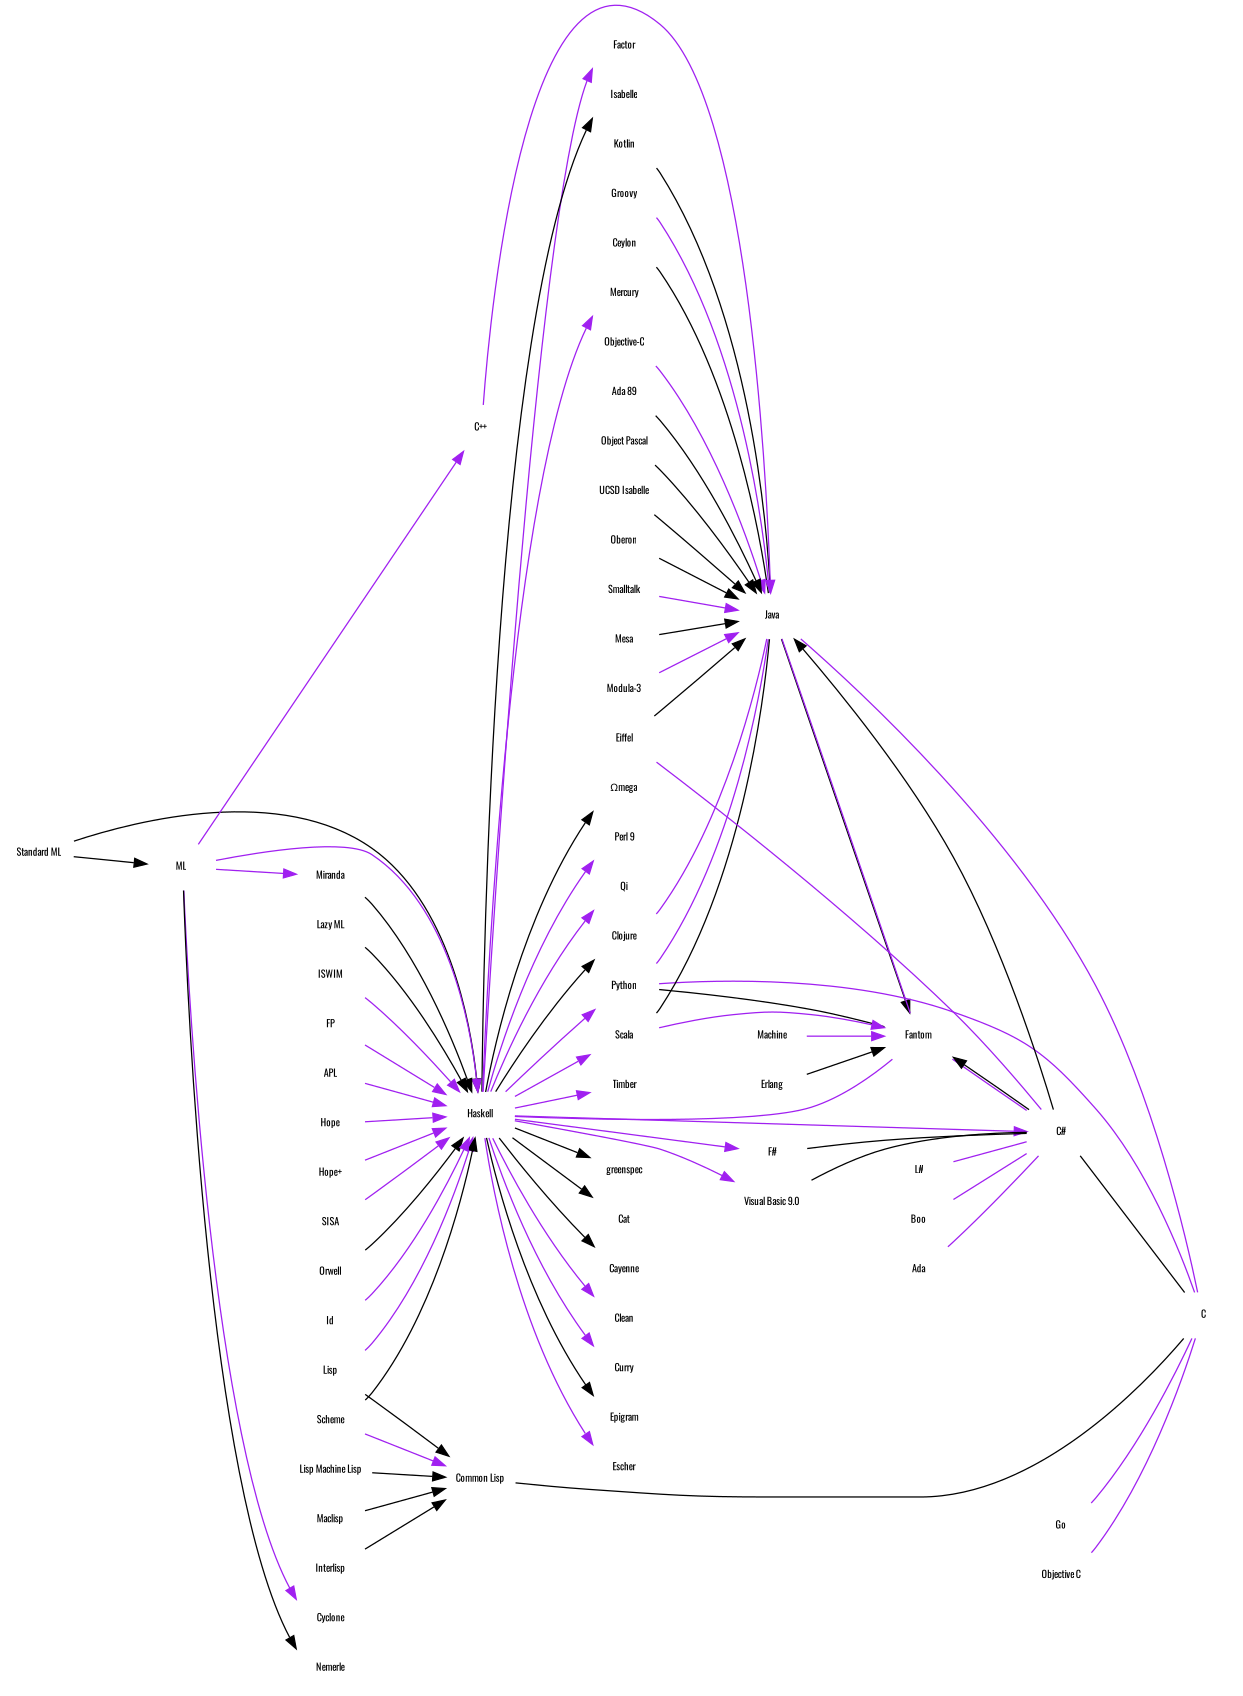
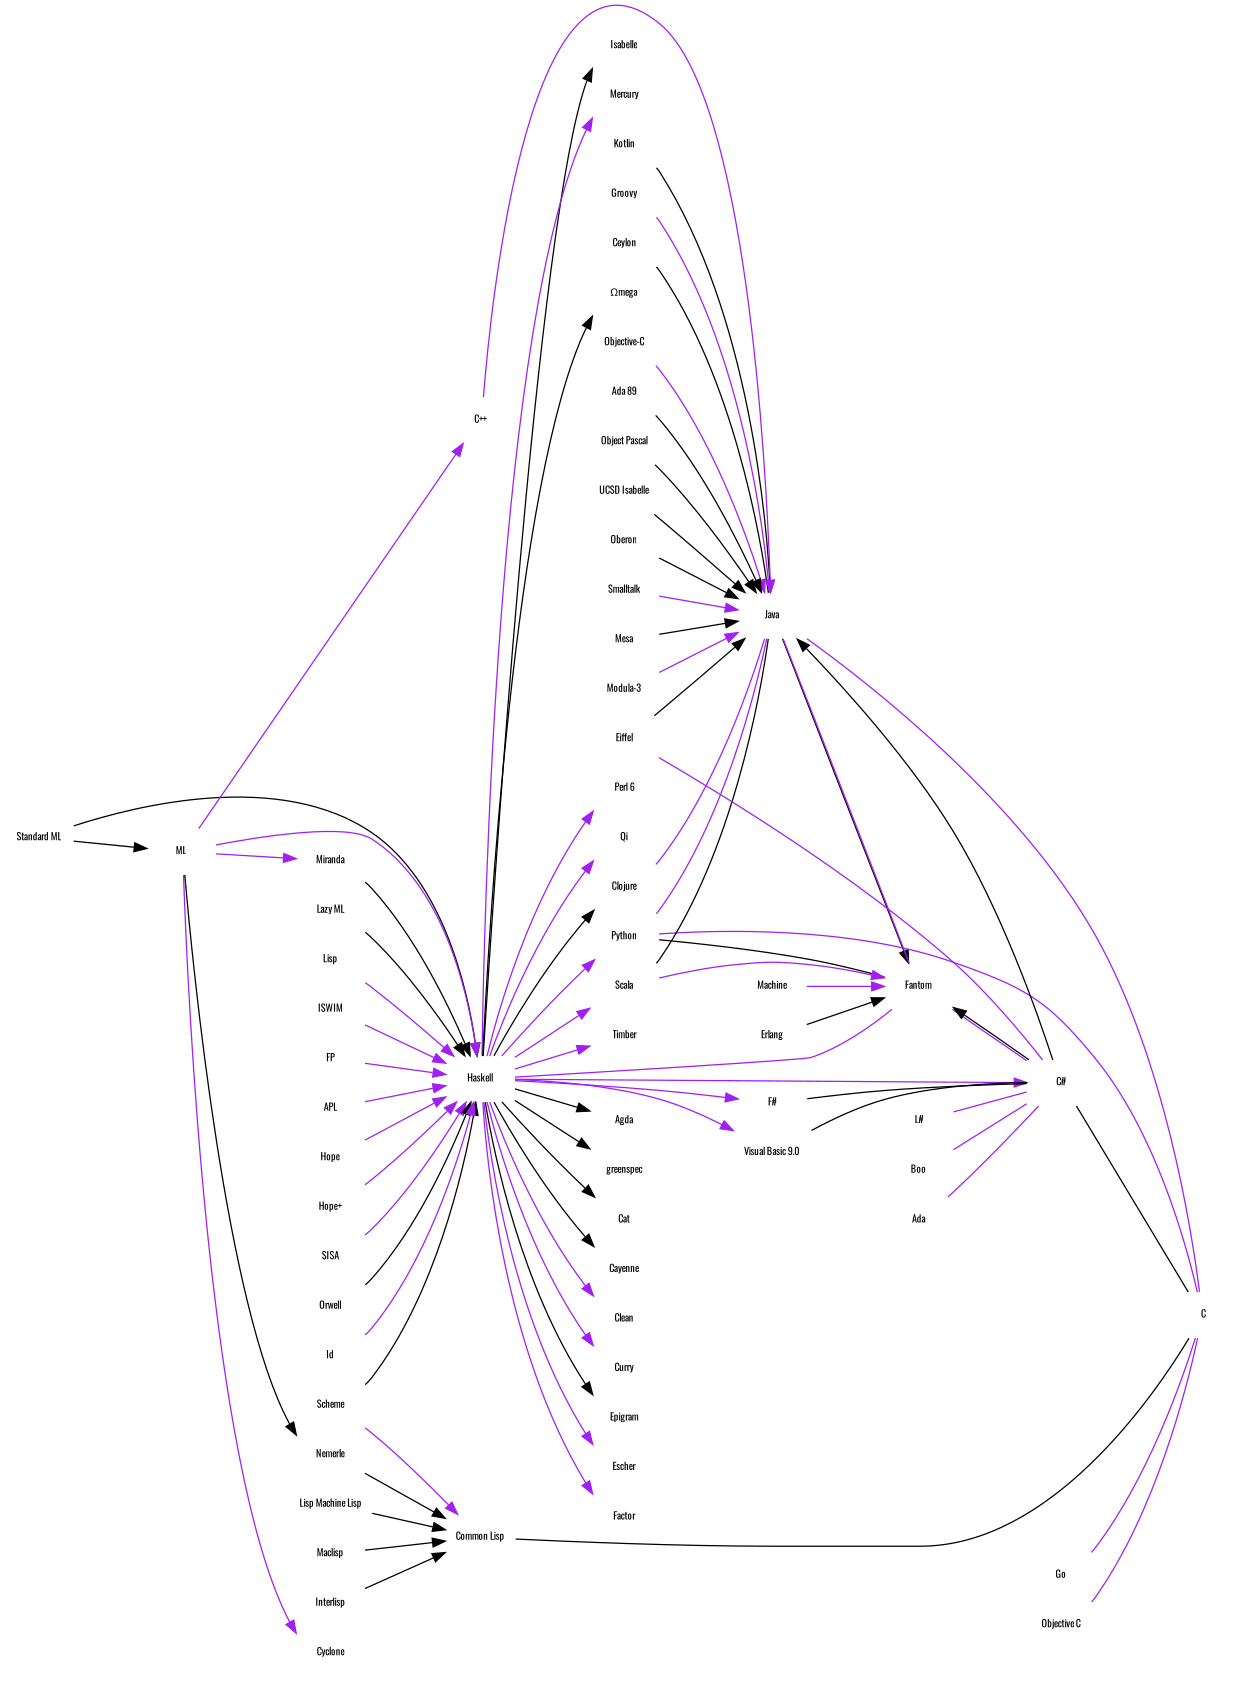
  digraph {
    fontname=Oswald
    fontsize=8
    nodesep=.04
    rankdir=LR
    ranksep=0.8
    node [color=purple fontname=Oswald fontsize=8 shape=plaintext]
    edge [color=purple fontname=Oswald fontsize=8]
    Clojure [color=teal]
    Java
    Python
    Scala [color=teal]
    Kotlin
    Groovy [color=teal]
    Fantom
    Ceylon
    Haskell
    C
    "C#"
    "Common Lisp"
    Go
    "Objective C" [color=teal]
    "F#"
    "Visual Basic 9.0"
    Eiffel [color=teal]
    "L#" [color=teal]
    Boo [color=teal]
    Ada [color=teal]
+   Agda
    greenspec [color=teal]
    Cat [color=teal]
    Cayenne [color=teal]
    Clean
    Curry [color=teal]
    Epigram
    Escher
    Factor
    Isabelle
    Mercury
    "Ωmega"
-   "Perl 6" [color=teal label="Perl 9"]
+   "Perl 6" [color=teal]
    Qi [color=teal]
    Timber [color=teal]
    "Standard ML" [color=teal]
    ML [color=teal]
    Miranda [color=teal]
    Cyclone
    Nemerle
    "C++"
    "Lazy ML" [color=teal]
    Lisp
    Scheme
    ISWIM
    FP
    APL [color=teal]
    Hope
    "Hope+" [color=teal]
    SISA [color=teal]
    Orwell
    Id [color=teal]
    "Objective-C"
    n54 [label="Ada 89"]
    "Object Pascal"
    n56 [color=teal label="UCSD Isabelle"]
    Oberon [color=teal]
    Smalltalk [color=teal]
    Mesa
    "Modula-3"
    "Lisp Machine Lisp" [color=teal]
    Maclisp [color=teal]
    Interlisp [color=teal]
    n64 [color=teal label=Machine]
    Erlang [color=teal]
    subgraph sub_1 {
      color=lightgrey
      style=filled
      Clojure
      Java
      Python
      Scala
      Kotlin
      Groovy
      Fantom
      Ceylon
    }
    subgraph sub_2 {
      color=lightgrey
      style=filled
      Java
      Python
      Haskell
      C
      "C#"
      "Common Lisp"
      Go
      "Objective C"
    }
    subgraph sub_3 {
      color=lightgrey
      style=filled
      Python
      Fantom
      "C#"
      "F#"
      "Visual Basic 9.0"
      Eiffel
      "L#"
      Boo
      Ada
    }
    Clojure -> Java [dir=none]
    Java -> Fantom [color=black]
    Java -> C [dir=none]
    Python -> Java [dir=none]
    Python -> Fantom [color=black dir=none]
    Python -> C [dir=none]
    Scala -> Java [color=black dir=none]
    Scala -> Fantom
    Kotlin -> Java [color=black dir=none]
    Groovy -> Java [dir=none]
    Fantom -> Java [dir=none]
    Fantom -> "C#" [dir=none]
    Ceylon -> Java [color=black dir=none]
    Haskell -> Clojure [color=black]
    Haskell -> Python
    Haskell -> Scala
    Haskell -> Fantom [dir=none]
    Haskell -> "C#"
    Haskell -> "F#"
    Haskell -> "Visual Basic 9.0"
+   Haskell -> Agda [color=black]
    Haskell -> greenspec [color=black]
    Haskell -> Cat [color=black]
    Haskell -> Cayenne [color=black]
    Haskell -> Clean
    Haskell -> Curry
    Haskell -> Epigram [color=black]
    Haskell -> Escher
    Haskell -> Factor
    Haskell -> Isabelle [color=black]
    Haskell -> Mercury
    Haskell -> "Ωmega" [color=black]
    Haskell -> "Perl 6"
    Haskell -> Qi
    Haskell -> Timber
    "C#" -> Java [color=black]
    "C#" -> Fantom [color=black]
    "C#" -> C [color=black dir=none]
    "Common Lisp" -> C [color=black dir=none]
    Go -> C [dir=none]
    "Objective C" -> C [dir=none]
    "F#" -> "C#" [color=black dir=none]
    "Visual Basic 9.0" -> "C#" [color=black dir=none]
    Eiffel -> Java [color=black]
    Eiffel -> "C#" [dir=none]
    "L#" -> "C#" [dir=none]
    Boo -> "C#" [dir=none]
    Ada -> "C#" [dir=none]
    "Standard ML" -> Haskell [color=black]
    "Standard ML" -> ML [color=black]
    ML -> Haskell
    ML -> Miranda
    ML -> Cyclone
    ML -> Nemerle [color=black]
    ML -> "C++"
    Miranda -> Haskell [color=black]
    "C++" -> Java
    "Lazy ML" -> Haskell [color=black]
    Lisp -> Haskell
-   Lisp -> "Common Lisp" [color=black]
+   Nemerle -> "Common Lisp" [color=black]
    Scheme -> Haskell [color=black]
    Scheme -> "Common Lisp"
    ISWIM -> Haskell
    FP -> Haskell
    APL -> Haskell
    Hope -> Haskell
    "Hope+" -> Haskell
    SISA -> Haskell
    Orwell -> Haskell [color=black]
    Id -> Haskell
    "Objective-C" -> Java
    n54 -> Java [color=black]
    "Object Pascal" -> Java [color=black]
    n56 -> Java [color=black]
    Oberon -> Java [color=black]
    Smalltalk -> Java
    Mesa -> Java [color=black]
    "Modula-3" -> Java
    "Lisp Machine Lisp" -> "Common Lisp" [color=black]
    Maclisp -> "Common Lisp" [color=black]
    Interlisp -> "Common Lisp" [color=black]
    n64 -> Fantom
    Erlang -> Fantom [color=black]
  }
